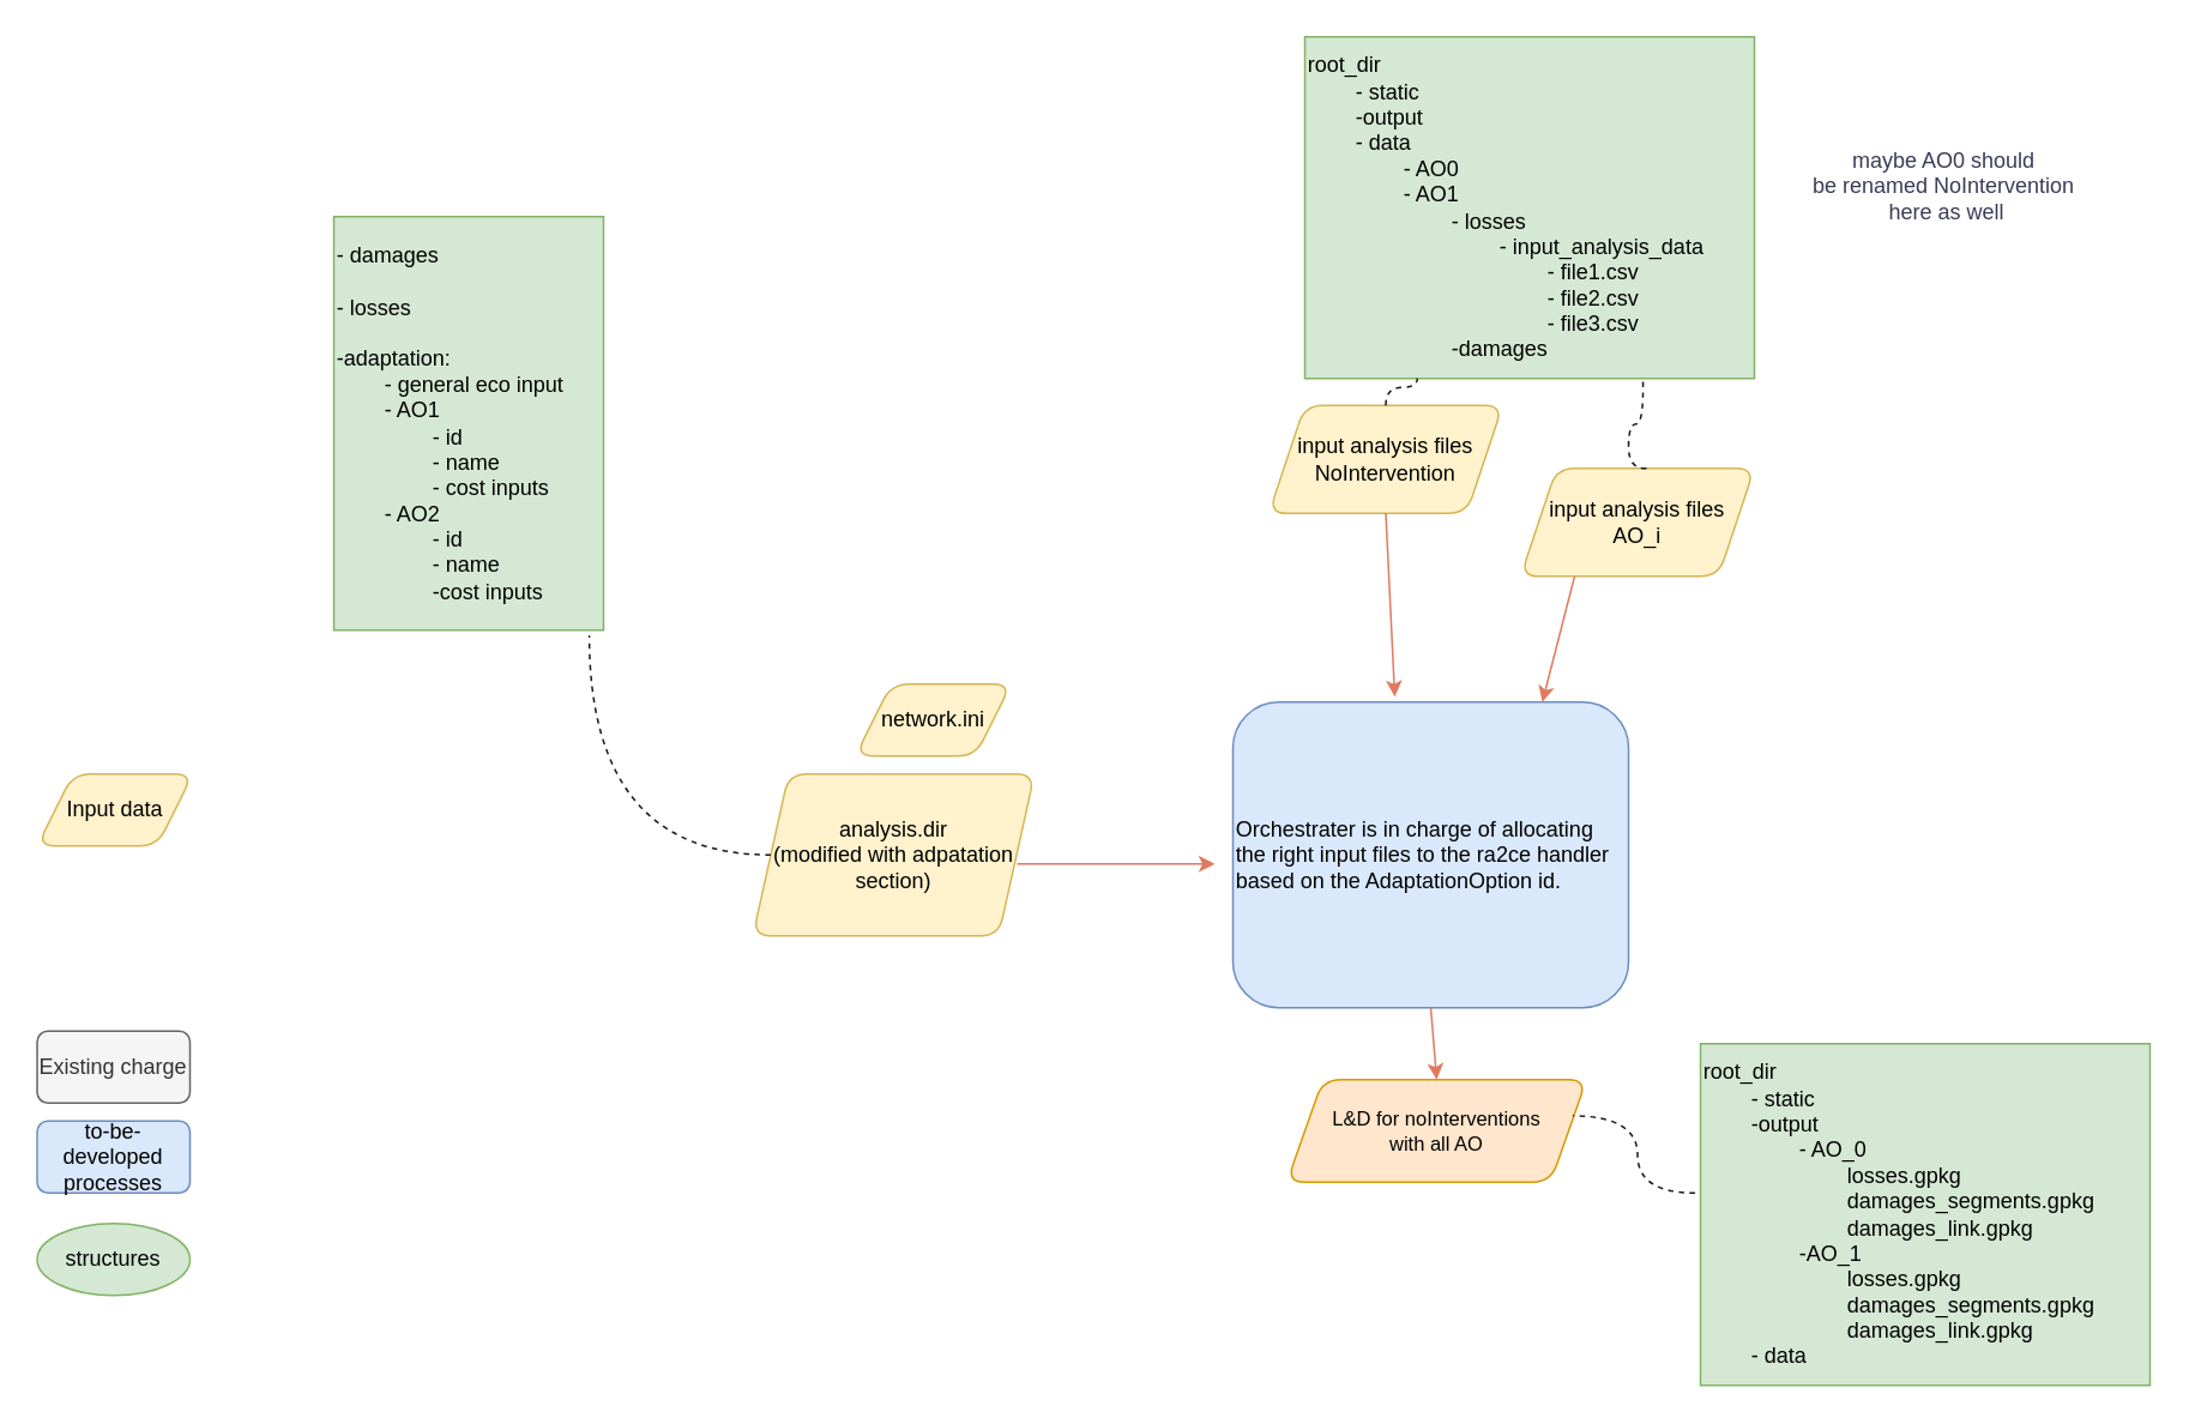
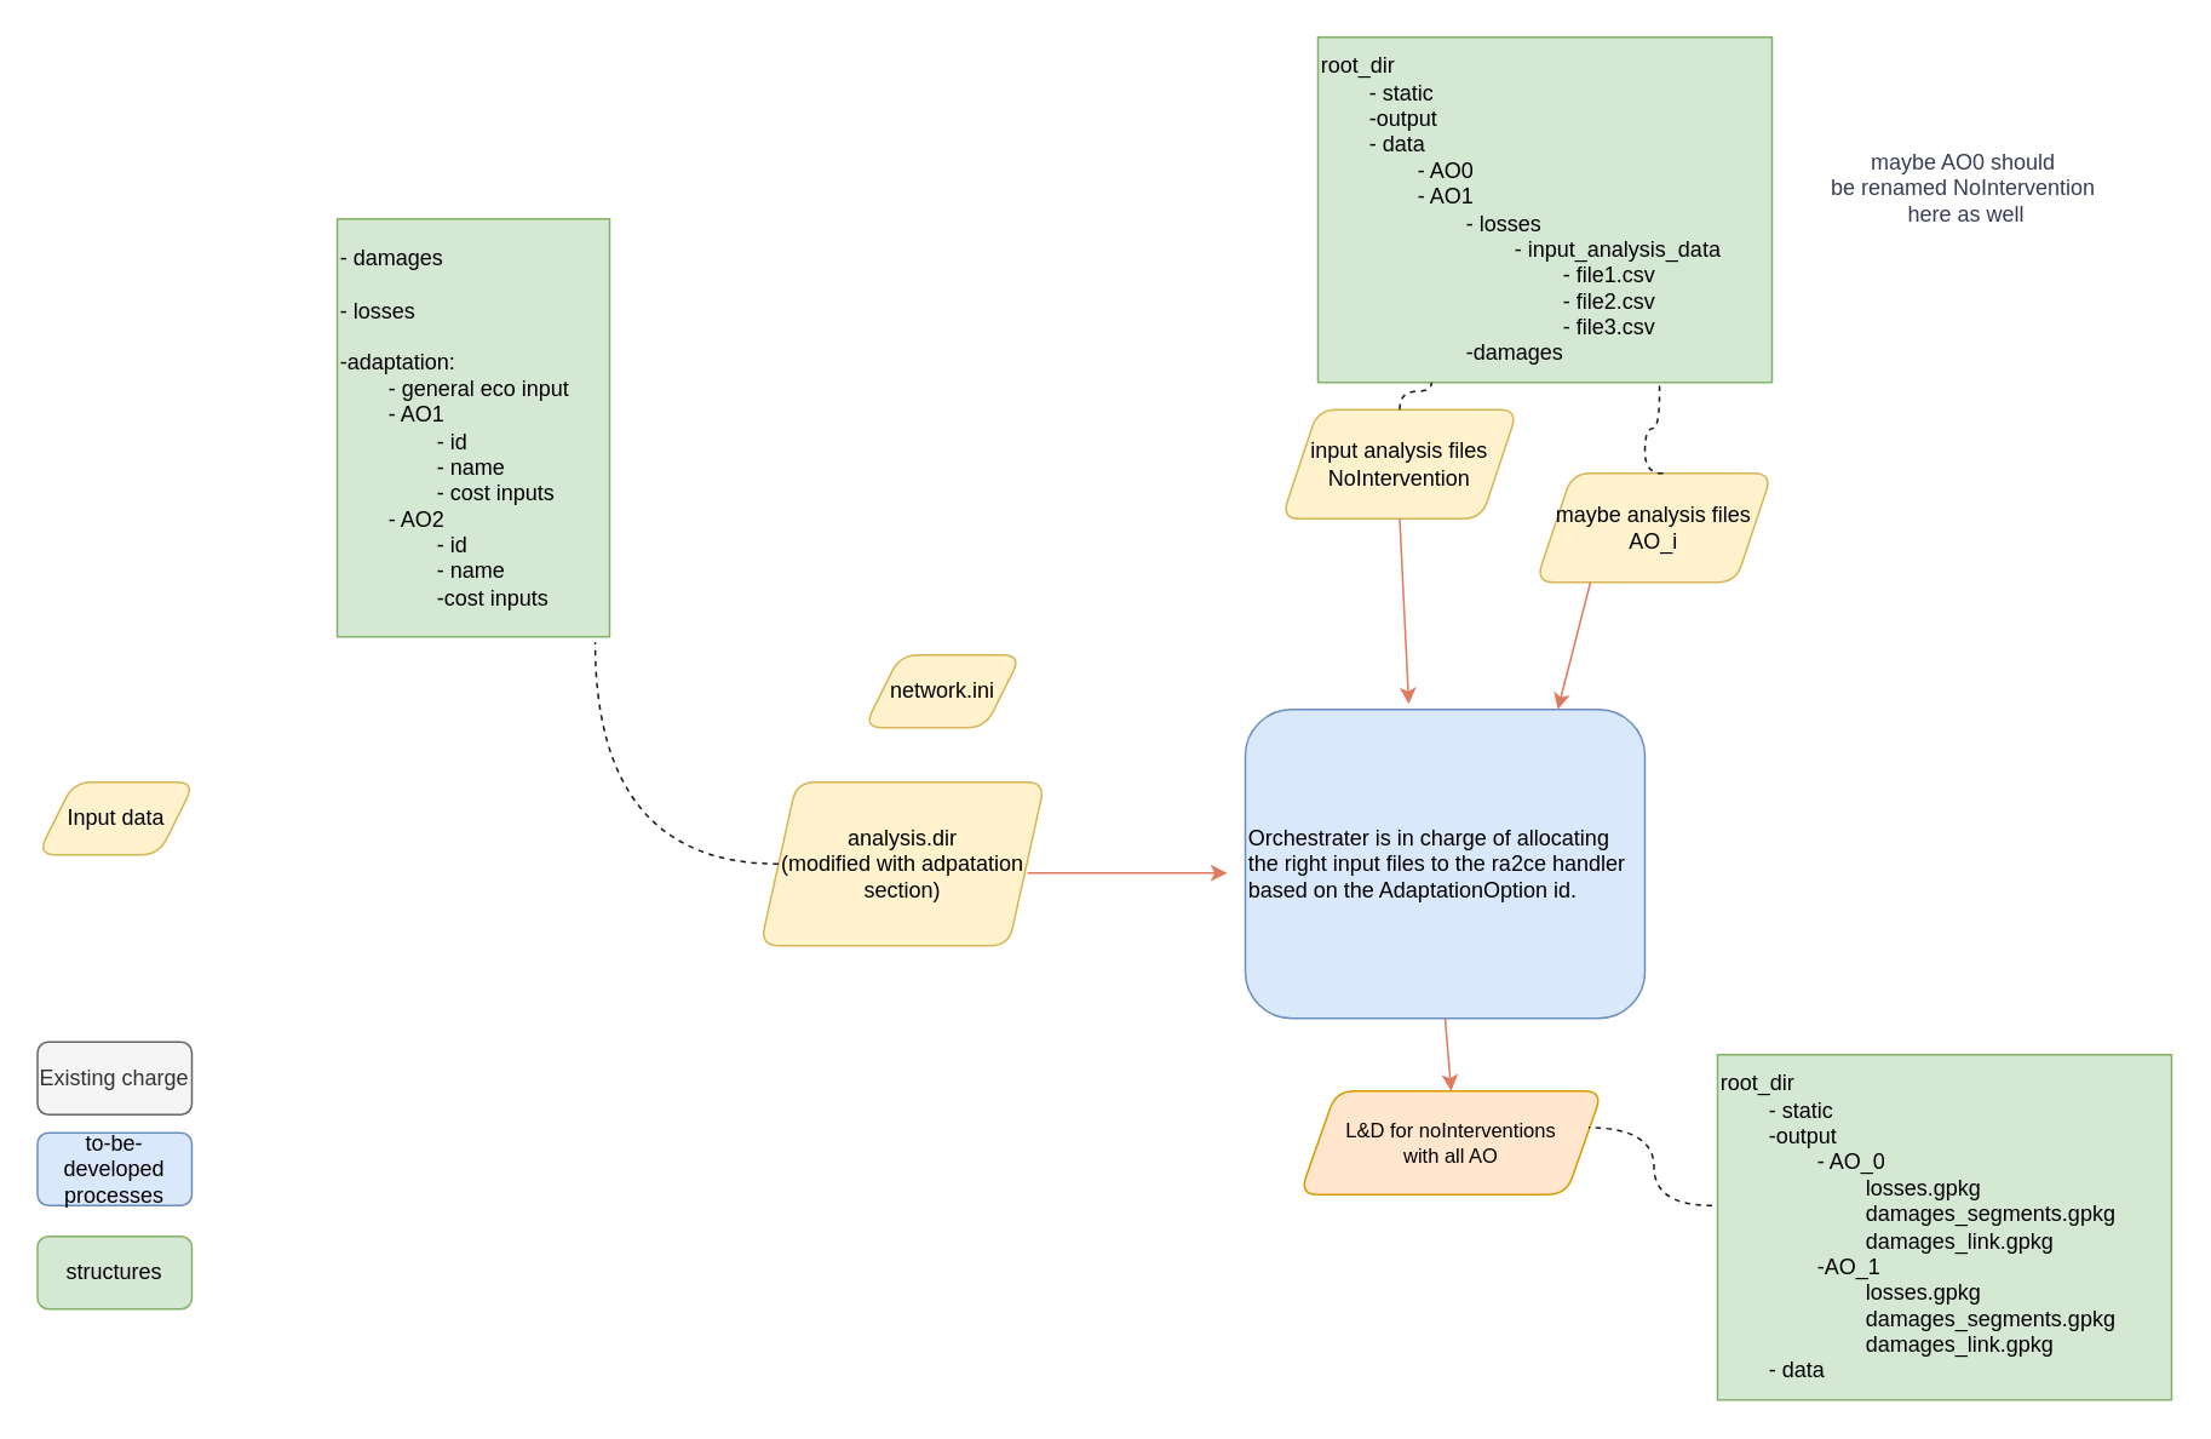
  <mxCell id="0" />
  <mxCell id="1" parent="0" />
  <mxCell id="2" value="Input data" style="shape=parallelogram;perimeter=parallelogramPerimeter;whiteSpace=wrap;html=1;fixedSize=1;rounded=1;fillColor=#fff2cc;strokeColor=#d6b656;" vertex="1" parent="1"><mxGeometry x="20" y="430" width="86.67" height="40" as="geometry" /></mxCell>
  <mxCell id="3" value="Existing charge" style="rounded=1;whiteSpace=wrap;html=1;fillColor=#f5f5f5;strokeColor=#666666;fontColor=#333333;" vertex="1" parent="1"><mxGeometry x="20" y="573" width="85" height="40" as="geometry" /></mxCell>
  <mxCell id="4" value="to-be-developed processes" style="rounded=1;whiteSpace=wrap;html=1;fillColor=#dae8fc;strokeColor=#6c8ebf;" vertex="1" parent="1"><mxGeometry x="20" y="623" width="85" height="40" as="geometry" /></mxCell>
- <mxCell id="5" value="network.ini" style="shape=parallelogram;perimeter=parallelogramPerimeter;whiteSpace=wrap;html=1;fixedSize=1;rounded=1;fillColor=#fff2cc;strokeColor=#d6b656;" vertex="1" parent="1"><mxGeometry x="475" y="380" width="86.67" height="40" as="geometry" /></mxCell>
+ <mxCell id="5" value="network.ini" style="shape=parallelogram;perimeter=parallelogramPerimeter;whiteSpace=wrap;html=1;fixedSize=1;rounded=1;fillColor=#fff2cc;strokeColor=#d6b656;" vertex="1" parent="1"><mxGeometry x="475" y="360" width="86.67" height="40" as="geometry" /></mxCell>
  <mxCell id="6" value="analysis.dir&lt;div&gt;(modified with adpatation section)&lt;/div&gt;" style="shape=parallelogram;perimeter=parallelogramPerimeter;whiteSpace=wrap;html=1;fixedSize=1;rounded=1;fillColor=#fff2cc;strokeColor=#d6b656;" vertex="1" parent="1"><mxGeometry x="418" y="430" width="156.67" height="90" as="geometry" /></mxCell>
  <mxCell id="7" value="input analysis files&lt;div&gt;NoIntervention&lt;/div&gt;" style="shape=parallelogram;perimeter=parallelogramPerimeter;whiteSpace=wrap;html=1;fixedSize=1;rounded=1;fillColor=#fff2cc;strokeColor=#d6b656;" vertex="1" parent="1"><mxGeometry x="705" y="225" width="130" height="60" as="geometry" /></mxCell>
- <mxCell id="8" value="input analysis files&lt;div&gt;AO_i&lt;/div&gt;" style="shape=parallelogram;perimeter=parallelogramPerimeter;whiteSpace=wrap;html=1;fixedSize=1;rounded=1;fillColor=#fff2cc;strokeColor=#d6b656;" vertex="1" parent="1"><mxGeometry x="845" y="260" width="130" height="60" as="geometry" /></mxCell>
+ <mxCell id="8" value="maybe analysis files&lt;div&gt;AO_i&lt;/div&gt;" style="shape=parallelogram;perimeter=parallelogramPerimeter;whiteSpace=wrap;html=1;fixedSize=1;rounded=1;fillColor=#fff2cc;strokeColor=#d6b656;" vertex="1" parent="1"><mxGeometry x="845" y="260" width="130" height="60" as="geometry" /></mxCell>
  <mxCell id="9" value="- damages&lt;div&gt;&lt;br&gt;&lt;/div&gt;&lt;div&gt;- losses&lt;/div&gt;&lt;div&gt;&lt;br&gt;&lt;/div&gt;&lt;div&gt;-adaptation:&lt;/div&gt;&lt;div&gt;&lt;span style=&quot;white-space: pre;&quot;&gt;&#09;&lt;/span&gt;- general eco input&lt;/div&gt;&lt;div&gt;&lt;span style=&quot;white-space: pre;&quot;&gt;&#09;&lt;/span&gt;- AO1&lt;br&gt;&lt;/div&gt;&lt;div&gt;&lt;span style=&quot;white-space: pre;&quot;&gt;&#09;&lt;/span&gt;&lt;span style=&quot;white-space: pre;&quot;&gt;&#09;&lt;/span&gt;- id&lt;br&gt;&lt;/div&gt;&lt;div&gt;&lt;span style=&quot;white-space: pre;&quot;&gt;&#09;&lt;/span&gt;&lt;span style=&quot;white-space: pre;&quot;&gt;&#09;&lt;/span&gt;- name&lt;br&gt;&lt;/div&gt;&lt;div&gt;&lt;span style=&quot;white-space: pre;&quot;&gt;&#09;&lt;/span&gt;&lt;span style=&quot;white-space: pre;&quot;&gt;&#09;&lt;/span&gt;- cost inputs&lt;br&gt;&lt;/div&gt;&lt;div&gt;&lt;span style=&quot;white-space: pre;&quot;&gt;&#09;&lt;/span&gt;- AO2&lt;br&gt;&lt;/div&gt;&lt;div&gt;&lt;span style=&quot;white-space: pre;&quot;&gt;&#09;&lt;/span&gt;&lt;span style=&quot;white-space: pre;&quot;&gt;&#09;&lt;/span&gt;- id&lt;br&gt;&lt;/div&gt;&lt;div&gt;&lt;span style=&quot;white-space: pre;&quot;&gt;&#09;&lt;/span&gt;&lt;span style=&quot;white-space: pre;&quot;&gt;&#09;&lt;/span&gt;- name&lt;br&gt;&lt;/div&gt;&lt;div&gt;&lt;span style=&quot;white-space: pre;&quot;&gt;&#09;&lt;/span&gt;&lt;span style=&quot;white-space: pre;&quot;&gt;&#09;&lt;/span&gt;-cost inputs&lt;br&gt;&lt;/div&gt;" style="whiteSpace=wrap;html=1;align=left;fillColor=#d5e8d4;strokeColor=#82b366;imageAspect=0;" vertex="1" parent="1"><mxGeometry x="185" y="120" width="150" height="230" as="geometry" /></mxCell>
  <mxCell id="10" value="" style="endArrow=none;html=1;rounded=0;strokeColor=#1A1A1A;fontColor=#393C56;fillColor=#F2CC8F;entryX=0.947;entryY=1.013;entryDx=0;entryDy=0;entryPerimeter=0;exitX=0;exitY=0.5;exitDx=0;exitDy=0;edgeStyle=orthogonalEdgeStyle;curved=1;targetPerimeterSpacing=0;dashed=1;" edge="1" parent="1" source="6" target="9"><mxGeometry width="50" height="50" relative="1" as="geometry"><mxPoint x="605" y="490" as="sourcePoint" /><mxPoint x="655" y="440" as="targetPoint" /></mxGeometry></mxCell>
  <mxCell id="11" value="root_dir&lt;div&gt;&lt;span style=&quot;white-space: pre;&quot;&gt;&#09;&lt;/span&gt;- static&lt;br&gt;&lt;/div&gt;&lt;div&gt;&lt;span style=&quot;white-space: pre;&quot;&gt;&#09;&lt;/span&gt;-output&lt;br&gt;&lt;/div&gt;&lt;div&gt;&lt;span style=&quot;white-space: pre;&quot;&gt;&#09;&lt;/span&gt;- data&lt;br&gt;&lt;/div&gt;&lt;div&gt;&lt;span style=&quot;white-space: pre;&quot;&gt;&#09;&lt;/span&gt;&lt;span style=&quot;white-space: pre;&quot;&gt;&#09;&lt;/span&gt;- AO0&lt;br&gt;&lt;/div&gt;&lt;div&gt;&lt;span style=&quot;white-space: pre;&quot;&gt;&#09;&lt;/span&gt;&lt;span style=&quot;white-space: pre;&quot;&gt;&#09;&lt;/span&gt;- AO1&lt;br&gt;&lt;/div&gt;&lt;div&gt;&lt;span style=&quot;white-space: pre;&quot;&gt;&#09;&lt;/span&gt;&lt;span style=&quot;white-space: pre;&quot;&gt;&#09;&lt;/span&gt;&lt;span style=&quot;white-space: pre;&quot;&gt;&#09;&lt;/span&gt;- losses&lt;br&gt;&lt;/div&gt;&lt;div&gt;&lt;span style=&quot;white-space: pre;&quot;&gt;&#09;&lt;/span&gt;&lt;span style=&quot;white-space: pre;&quot;&gt;&#09;&lt;/span&gt;&lt;span style=&quot;white-space: pre;&quot;&gt;&#09;&lt;/span&gt;&lt;span style=&quot;white-space: pre;&quot;&gt;&#09;&lt;/span&gt;- input_analysis_data&lt;br&gt;&lt;/div&gt;&lt;div&gt;&lt;span style=&quot;white-space: pre;&quot;&gt;&#09;&lt;/span&gt;&lt;span style=&quot;white-space: pre;&quot;&gt;&#09;&lt;/span&gt;&lt;span style=&quot;white-space: pre;&quot;&gt;&#09;&lt;/span&gt;&lt;span style=&quot;white-space: pre;&quot;&gt;&#09;&lt;/span&gt;&lt;span style=&quot;white-space: pre;&quot;&gt;&#09;&lt;/span&gt;- file1.csv&lt;br&gt;&lt;/div&gt;&lt;div&gt;&lt;span style=&quot;white-space: pre;&quot;&gt;&#09;&lt;/span&gt;&lt;span style=&quot;white-space: pre;&quot;&gt;&#09;&lt;/span&gt;&lt;span style=&quot;white-space: pre;&quot;&gt;&#09;&lt;/span&gt;&lt;span style=&quot;white-space: pre;&quot;&gt;&#09;&lt;/span&gt;&lt;span style=&quot;white-space: pre;&quot;&gt;&#09;&lt;/span&gt;- file2.csv&lt;br&gt;&lt;/div&gt;&lt;div&gt;&lt;span style=&quot;white-space: pre;&quot;&gt;&#09;&lt;/span&gt;&lt;span style=&quot;white-space: pre;&quot;&gt;&#09;&lt;/span&gt;&lt;span style=&quot;white-space: pre;&quot;&gt;&#09;&lt;/span&gt;&lt;span style=&quot;white-space: pre;&quot;&gt;&#09;&lt;/span&gt;&lt;span style=&quot;white-space: pre;&quot;&gt;&#09;&lt;/span&gt;- file3.csv&lt;br&gt;&lt;/div&gt;&lt;div&gt;&lt;span style=&quot;white-space: pre;&quot;&gt;&#09;&lt;/span&gt;&lt;span style=&quot;white-space: pre;&quot;&gt;&#09;&lt;/span&gt;&lt;span style=&quot;white-space: pre;&quot;&gt;&#09;&lt;/span&gt;-damages&lt;br&gt;&lt;/div&gt;" style="rounded=0;whiteSpace=wrap;html=1;fillColor=#d5e8d4;strokeColor=#82b366;align=left;" vertex="1" parent="1"><mxGeometry x="725" y="20" width="250" height="190" as="geometry" /></mxCell>
  <mxCell id="12" value="" style="endArrow=none;html=1;rounded=0;strokeColor=#1A1A1A;fontColor=#393C56;fillColor=#F2CC8F;entryX=0.25;entryY=1;entryDx=0;entryDy=0;edgeStyle=orthogonalEdgeStyle;curved=1;targetPerimeterSpacing=0;dashed=1;" edge="1" parent="1" source="7" target="11"><mxGeometry width="50" height="50" relative="1" as="geometry"><mxPoint x="438" y="485" as="sourcePoint" /><mxPoint x="337" y="363" as="targetPoint" /></mxGeometry></mxCell>
  <mxCell id="13" value="" style="endArrow=none;html=1;rounded=0;strokeColor=#1A1A1A;fontColor=#393C56;fillColor=#F2CC8F;entryX=0.25;entryY=1;entryDx=0;entryDy=0;edgeStyle=orthogonalEdgeStyle;curved=1;targetPerimeterSpacing=0;dashed=1;" edge="1" parent="1"><mxGeometry width="50" height="50" relative="1" as="geometry"><mxPoint x="915" y="260" as="sourcePoint" /><mxPoint x="913" y="209.5" as="targetPoint" /></mxGeometry></mxCell>
  <mxCell id="14" value="maybe AO0 should&lt;div&gt;be renamed NoIntervention&lt;/div&gt;&lt;div&gt;&amp;nbsp;here as well&lt;/div&gt;" style="text;html=1;align=center;verticalAlign=middle;resizable=0;points=[];autosize=1;strokeColor=none;fillColor=none;fontColor=#393C56;" vertex="1" parent="1"><mxGeometry x="995" y="73" width="170" height="60" as="geometry" /></mxCell>
- <mxCell id="15" value="structures" style="ellipse;whiteSpace=wrap;html=1;fillColor=#d5e8d4;strokeColor=#82b366;" vertex="1" parent="1"><mxGeometry x="20" y="680" width="85" height="40" as="geometry" /></mxCell>
+ <mxCell id="15" value="structures" style="rounded=1;whiteSpace=wrap;html=1;fillColor=#d5e8d4;strokeColor=#82b366;" vertex="1" parent="1"><mxGeometry x="20" y="680" width="85" height="40" as="geometry" /></mxCell>
  <mxCell id="16" value="Orchestrater is in charge of allocating the right input files to the ra2ce handler based on the AdaptationOption id." style="rounded=1;whiteSpace=wrap;html=1;fillColor=#dae8fc;strokeColor=#6c8ebf;align=left;" vertex="1" parent="1"><mxGeometry x="685" y="390" width="220" height="170" as="geometry" /></mxCell>
  <mxCell id="17" value="" style="endArrow=classic;html=1;rounded=0;strokeColor=#E07A5F;fontColor=#393C56;fillColor=#F2CC8F;" edge="1" parent="1"><mxGeometry width="50" height="50" relative="1" as="geometry"><mxPoint x="565" y="480" as="sourcePoint" /><mxPoint x="675" y="480" as="targetPoint" /></mxGeometry></mxCell>
  <mxCell id="18" value="" style="endArrow=classic;html=1;rounded=0;strokeColor=#E07A5F;fontColor=#393C56;fillColor=#F2CC8F;exitX=0.5;exitY=1;exitDx=0;exitDy=0;" edge="1" parent="1" source="7"><mxGeometry width="50" height="50" relative="1" as="geometry"><mxPoint x="775" y="337" as="sourcePoint" /><mxPoint x="775" y="387" as="targetPoint" /></mxGeometry></mxCell>
  <mxCell id="19" value="" style="endArrow=classic;html=1;rounded=0;strokeColor=#E07A5F;fontColor=#393C56;fillColor=#F2CC8F;exitX=0.5;exitY=1;exitDx=0;exitDy=0;entryX=0.782;entryY=0;entryDx=0;entryDy=0;entryPerimeter=0;" edge="1" parent="1" target="16"><mxGeometry width="50" height="50" relative="1" as="geometry"><mxPoint x="875" y="320" as="sourcePoint" /><mxPoint x="880" y="387" as="targetPoint" /></mxGeometry></mxCell>
  <mxCell id="20" value="L&amp;amp;D for noInterventions&lt;div&gt;with all AO&lt;/div&gt;" style="shape=parallelogram;perimeter=parallelogramPerimeter;whiteSpace=wrap;html=1;fixedSize=1;rounded=1;fillColor=#ffe6cc;strokeColor=#d79b00;fontSize=11;" vertex="1" parent="1"><mxGeometry x="715" y="600" width="166.67" height="57" as="geometry" /></mxCell>
  <mxCell id="21" value="" style="endArrow=classic;html=1;rounded=0;strokeColor=#E07A5F;fontColor=#393C56;fillColor=#F2CC8F;entryX=0.5;entryY=0;entryDx=0;entryDy=0;exitX=0.5;exitY=1;exitDx=0;exitDy=0;" edge="1" parent="1" source="16" target="20"><mxGeometry width="50" height="50" relative="1" as="geometry"><mxPoint y="540" as="sourcePoint" x="575" /><mxPoint y="580" as="targetPoint" x="575" /></mxGeometry></mxCell>
  <mxCell id="22" value="root_dir&lt;div&gt;&lt;span style=&quot;white-space: pre;&quot;&gt;&#09;&lt;/span&gt;- static&lt;br&gt;&lt;/div&gt;&lt;div&gt;&lt;span style=&quot;white-space: pre;&quot;&gt;&#09;&lt;/span&gt;-output&lt;br&gt;&lt;/div&gt;&lt;div&gt;&lt;span style=&quot;white-space: pre;&quot;&gt;&#09;&lt;/span&gt;&lt;span style=&quot;white-space: pre;&quot;&gt;&#09;&lt;/span&gt;- AO_0&lt;br&gt;&lt;/div&gt;&lt;div&gt;&lt;span style=&quot;white-space: pre;&quot;&gt;&#09;&lt;/span&gt;&lt;span style=&quot;white-space: pre;&quot;&gt;&#09;&lt;/span&gt;&lt;span style=&quot;white-space: pre;&quot;&gt;&#09;&lt;/span&gt;losses.gpkg&lt;br&gt;&lt;/div&gt;&lt;div&gt;&lt;span style=&quot;white-space: pre;&quot;&gt;&#09;&lt;/span&gt;&lt;span style=&quot;white-space: pre;&quot;&gt;&#09;&lt;/span&gt;&lt;span style=&quot;white-space: pre;&quot;&gt;&#09;&lt;/span&gt;damages_segments.gpkg&lt;br&gt;&lt;/div&gt;&lt;div&gt;&lt;span style=&quot;white-space: pre;&quot;&gt;&#09;&lt;/span&gt;&lt;span style=&quot;white-space: pre;&quot;&gt;&#09;&lt;/span&gt;&lt;span style=&quot;white-space: pre;&quot;&gt;&#09;&lt;/span&gt;damages_link.gpkg&lt;br&gt;&lt;/div&gt;&lt;div&gt;&lt;span style=&quot;white-space: pre;&quot;&gt;&#09;&lt;/span&gt;&lt;span style=&quot;white-space: pre;&quot;&gt;&#09;&lt;/span&gt;-AO_1&lt;br&gt;&lt;/div&gt;&lt;div&gt;&lt;span style=&quot;white-space: pre;&quot;&gt;&#09;&lt;/span&gt;&lt;span style=&quot;white-space: pre;&quot;&gt;&#09;&lt;/span&gt;&lt;span style=&quot;white-space: pre;&quot;&gt;&#09;&lt;/span&gt;losses.gpkg&lt;br&gt;&lt;/div&gt;&lt;div&gt;&lt;span style=&quot;white-space: pre;&quot;&gt;&#09;&lt;/span&gt;&lt;span style=&quot;white-space: pre;&quot;&gt;&#09;&lt;/span&gt;&lt;span style=&quot;white-space: pre;&quot;&gt;&#09;&lt;/span&gt;damages_segments.gpkg&lt;br&gt;&lt;/div&gt;&lt;div&gt;&lt;span style=&quot;white-space: pre;&quot;&gt;&#09;&lt;/span&gt;&lt;span style=&quot;white-space: pre;&quot;&gt;&#09;&lt;/span&gt;&lt;span style=&quot;white-space: pre;&quot;&gt;&#09;&lt;/span&gt;damages_link.gpkg&lt;br&gt;&lt;/div&gt;&lt;div&gt;&lt;span style=&quot;white-space: pre;&quot;&gt;&#09;&lt;/span&gt;- data&lt;/div&gt;" style="rounded=0;whiteSpace=wrap;html=1;fillColor=#d5e8d4;strokeColor=#82b366;align=left;" vertex="1" parent="1"><mxGeometry x="945" y="580" width="250" height="190" as="geometry" /></mxCell>
  <mxCell id="23" value="" style="endArrow=none;html=1;rounded=0;strokeColor=#1A1A1A;fontColor=#393C56;fillColor=#F2CC8F;entryX=0.947;entryY=1.013;entryDx=0;entryDy=0;entryPerimeter=0;exitX=-0.012;exitY=0.437;exitDx=0;exitDy=0;edgeStyle=orthogonalEdgeStyle;curved=1;targetPerimeterSpacing=0;dashed=1;exitPerimeter=0;" edge="1" parent="1" source="22"><mxGeometry width="50" height="50" relative="1" as="geometry"><mxPoint x="975" y="742" as="sourcePoint" /><mxPoint x="874" y="620" as="targetPoint" /></mxGeometry></mxCell>
